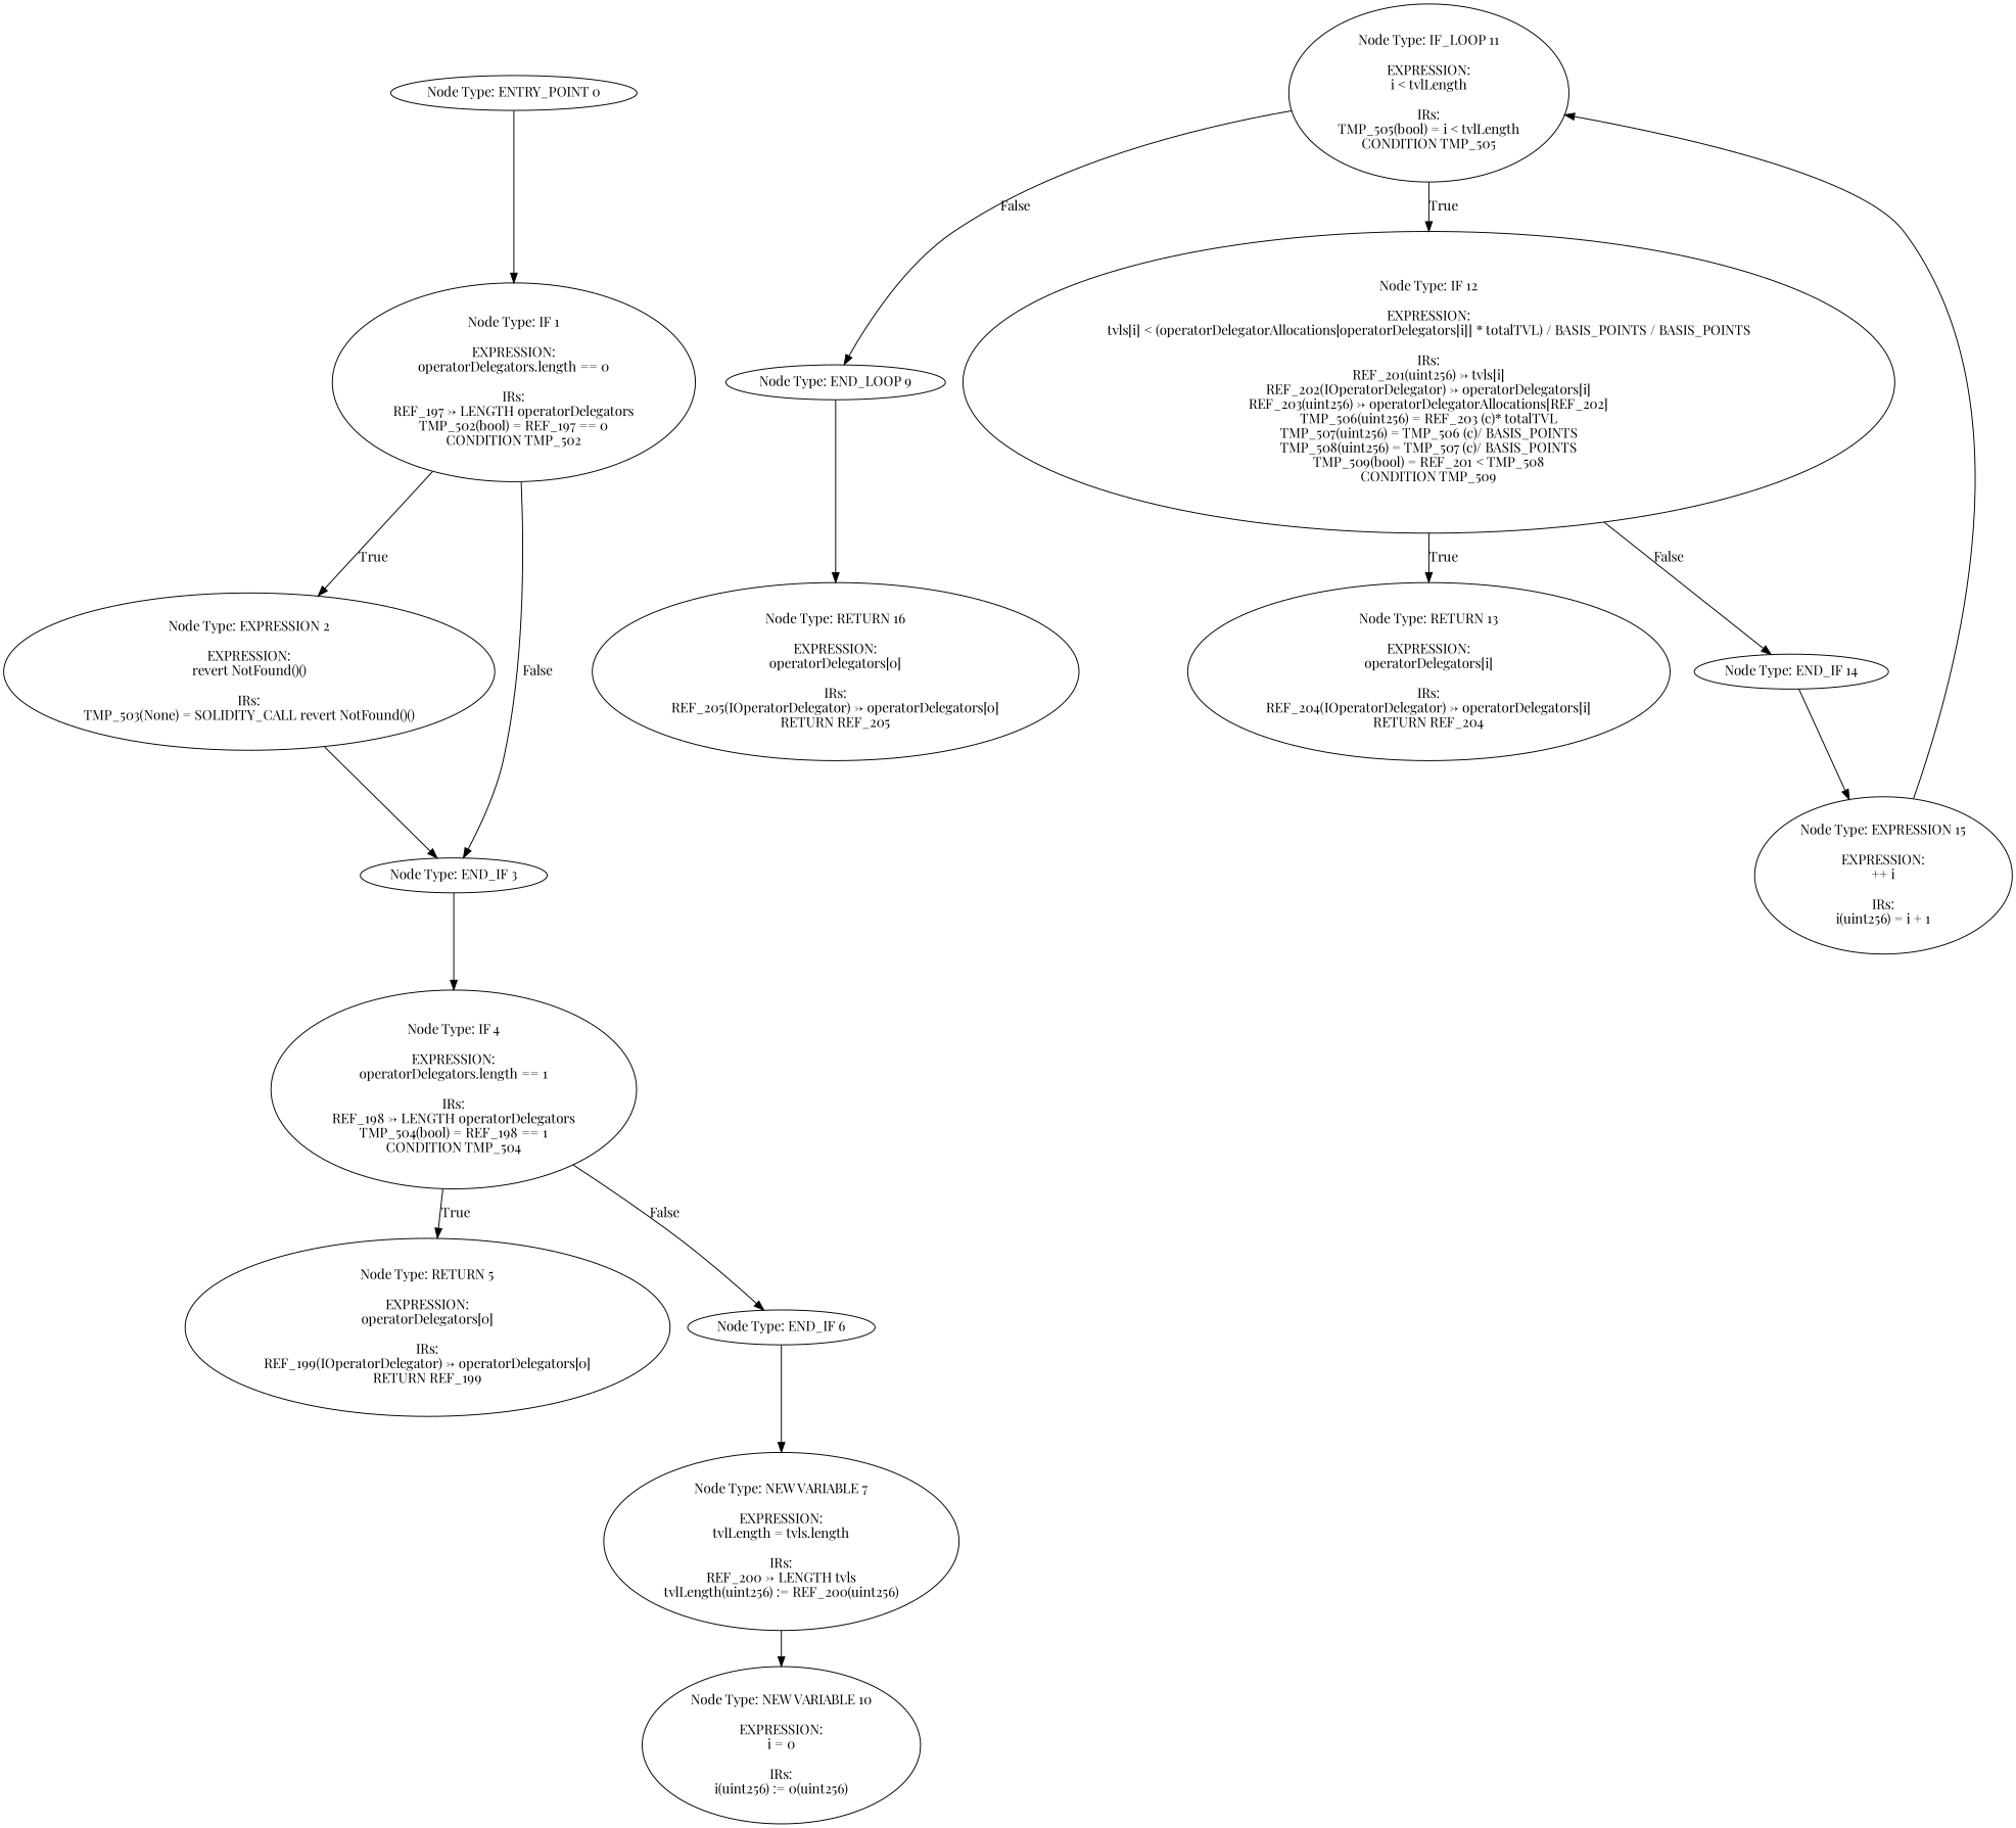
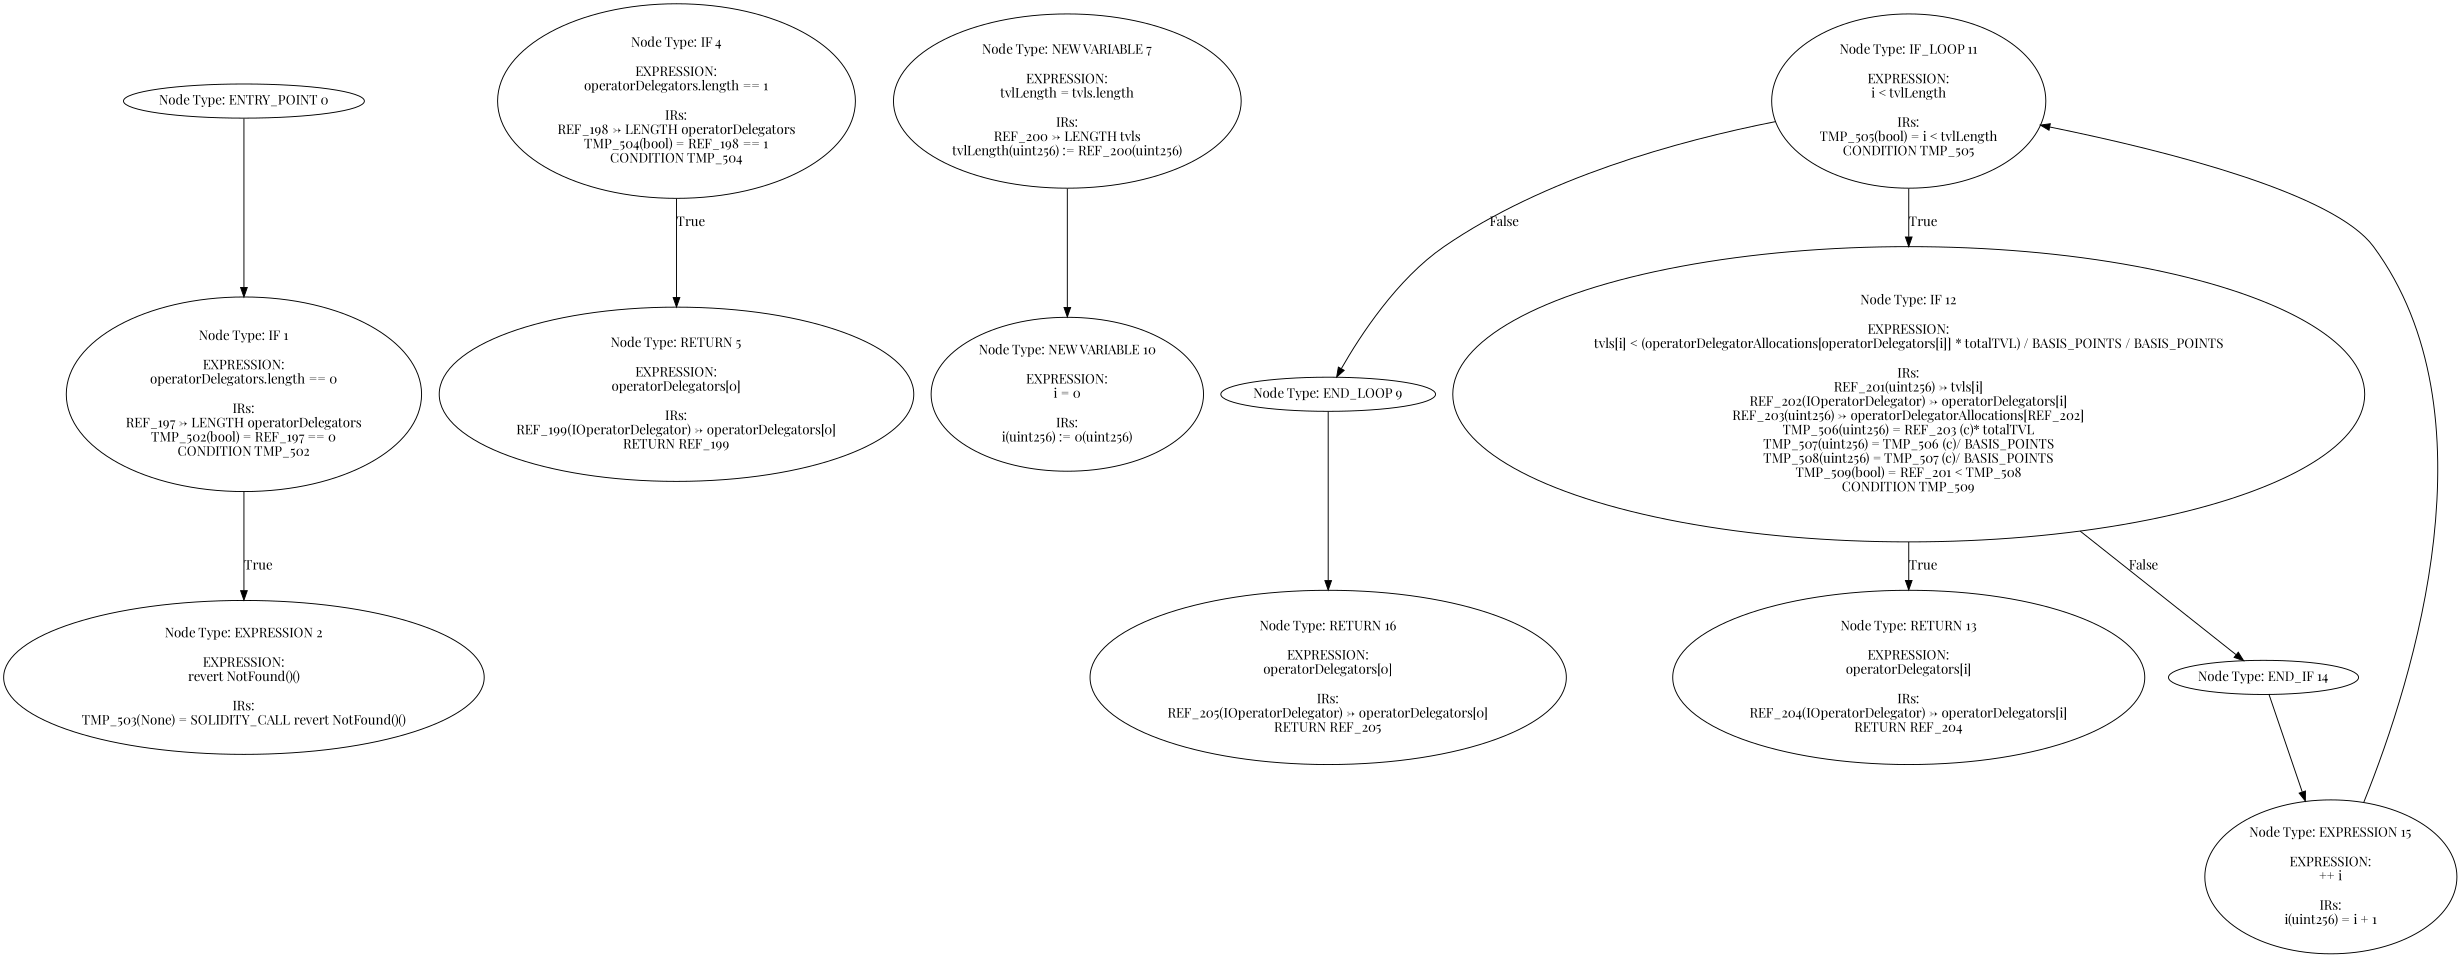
  digraph {
    fontname="Playfair Display"
    node [fontname="Playfair Display"]
    edge [fontname="Playfair Display"]
    n1 [label="Node Type: ENTRY_POINT 0\n"]
    n2 [label="Node Type: IF 1\n\nEXPRESSION:\noperatorDelegators.length == 0\n\nIRs:\nREF_197 -> LENGTH operatorDelegators\nTMP_502(bool) = REF_197 == 0\nCONDITION TMP_502"]
    n3 [label="Node Type: EXPRESSION 2\n\nEXPRESSION:\nrevert NotFound()()\n\nIRs:\nTMP_503(None) = SOLIDITY_CALL revert NotFound()()"]
-   n4 [label="Node Type: END_IF 3\n"]
    n5 [label="Node Type: IF 4\n\nEXPRESSION:\noperatorDelegators.length == 1\n\nIRs:\nREF_198 -> LENGTH operatorDelegators\nTMP_504(bool) = REF_198 == 1\nCONDITION TMP_504"]
    n6 [label="Node Type: RETURN 5\n\nEXPRESSION:\noperatorDelegators[0]\n\nIRs:\nREF_199(IOperatorDelegator) -> operatorDelegators[0]\nRETURN REF_199"]
-   n7 [label="Node Type: END_IF 6\n"]
    n8 [label="Node Type: NEW VARIABLE 7\n\nEXPRESSION:\ntvlLength = tvls.length\n\nIRs:\nREF_200 -> LENGTH tvls\ntvlLength(uint256) := REF_200(uint256)"]
    n9 [label="Node Type: NEW VARIABLE 10\n\nEXPRESSION:\ni = 0\n\nIRs:\ni(uint256) := 0(uint256)"]
    n10 [label="Node Type: IF_LOOP 11\n\nEXPRESSION:\ni < tvlLength\n\nIRs:\nTMP_505(bool) = i < tvlLength\nCONDITION TMP_505"]
    n11 [label="Node Type: END_LOOP 9\n"]
    n12 [label="Node Type: IF 12\n\nEXPRESSION:\ntvls[i] < (operatorDelegatorAllocations[operatorDelegators[i]] * totalTVL) / BASIS_POINTS / BASIS_POINTS\n\nIRs:\nREF_201(uint256) -> tvls[i]\nREF_202(IOperatorDelegator) -> operatorDelegators[i]\nREF_203(uint256) -> operatorDelegatorAllocations[REF_202]\nTMP_506(uint256) = REF_203 (c)* totalTVL\nTMP_507(uint256) = TMP_506 (c)/ BASIS_POINTS\nTMP_508(uint256) = TMP_507 (c)/ BASIS_POINTS\nTMP_509(bool) = REF_201 < TMP_508\nCONDITION TMP_509"]
    n13 [label="Node Type: RETURN 16\n\nEXPRESSION:\noperatorDelegators[0]\n\nIRs:\nREF_205(IOperatorDelegator) -> operatorDelegators[0]\nRETURN REF_205"]
    n14 [label="Node Type: RETURN 13\n\nEXPRESSION:\noperatorDelegators[i]\n\nIRs:\nREF_204(IOperatorDelegator) -> operatorDelegators[i]\nRETURN REF_204"]
    n15 [label="Node Type: END_IF 14\n"]
    n16 [label="Node Type: EXPRESSION 15\n\nEXPRESSION:\n++ i\n\nIRs:\ni(uint256) = i + 1"]
    n1 -> n2
    n2 -> n3 [label=True]
-   n2 -> n4 [label=False]
-   n3 -> n4
-   n4 -> n5
    n5 -> n6 [label=True]
-   n5 -> n7 [label=False]
-   n7 -> n8
    n8 -> n9
    n10 -> n11 [label=False]
    n10 -> n12 [label=True]
    n11 -> n13
    n12 -> n14 [label=True]
    n12 -> n15 [label=False]
    n15 -> n16
    n16 -> n10
  }
